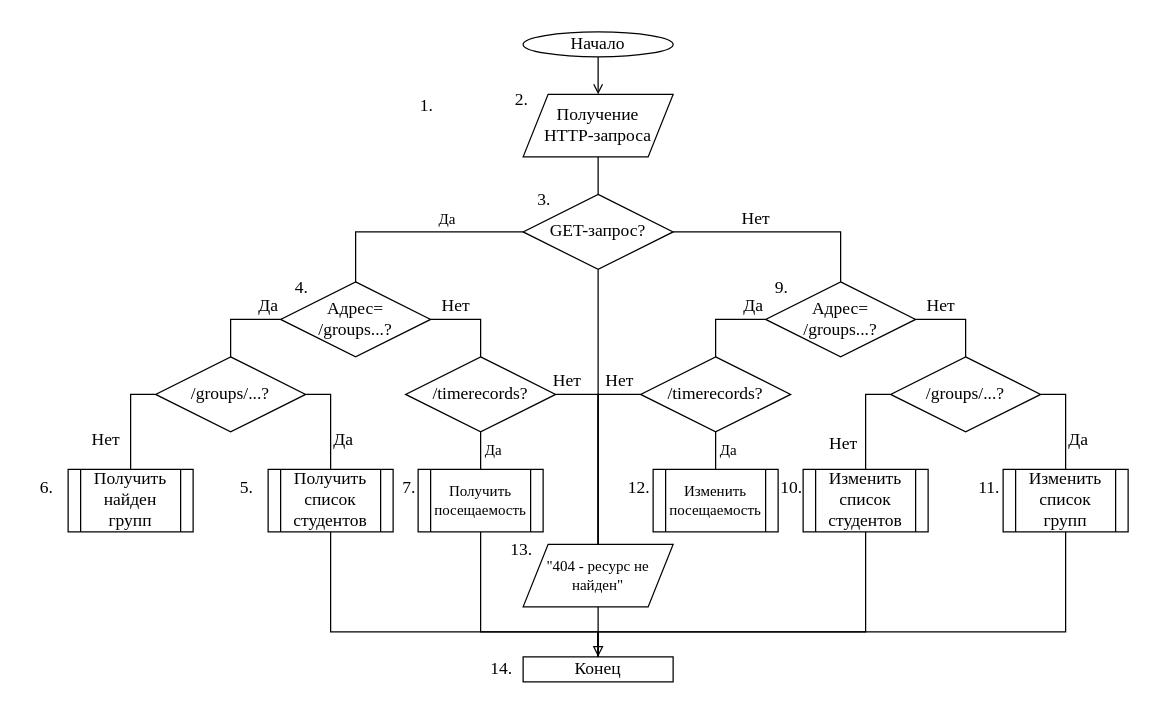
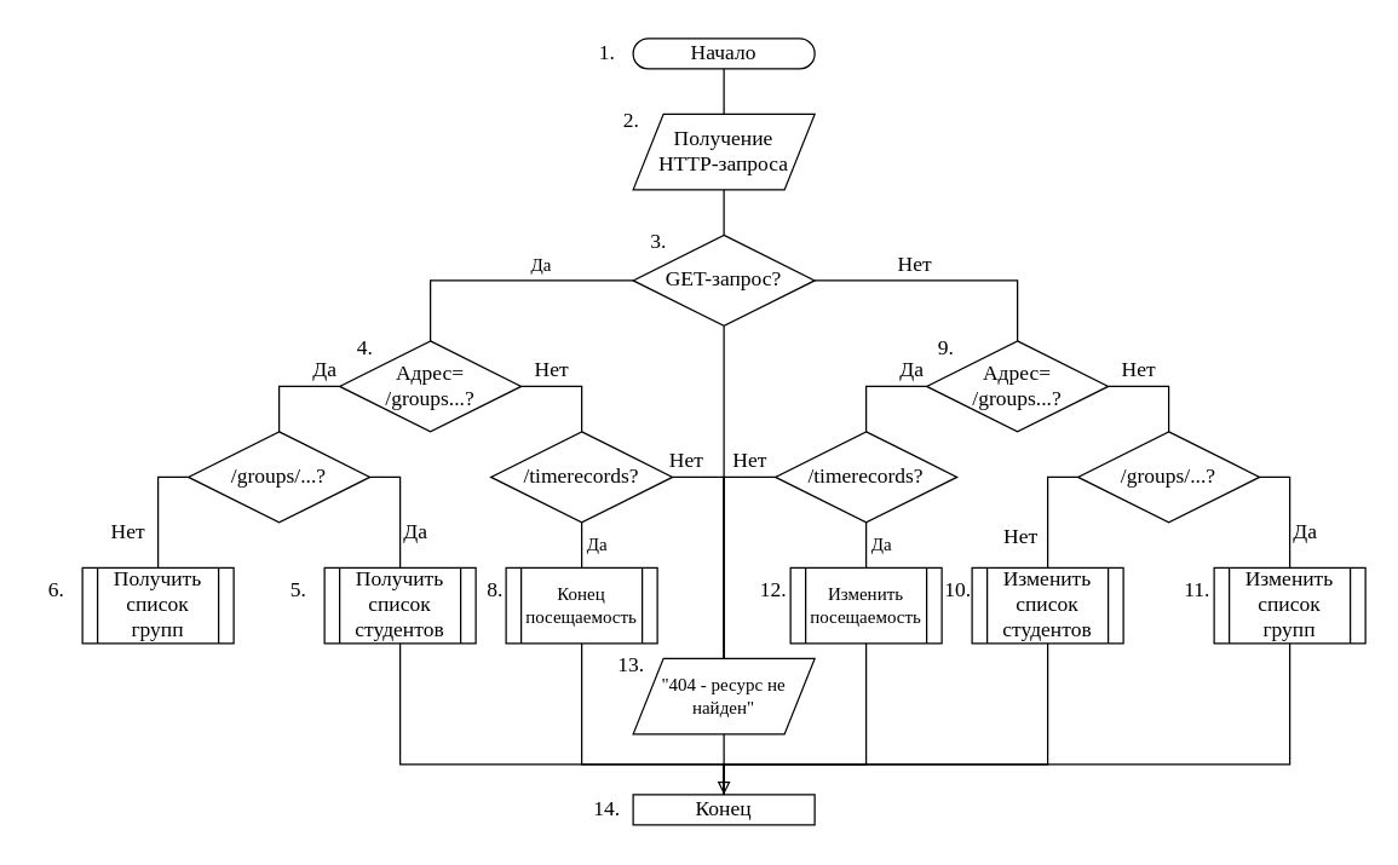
  <mxCell id="0" />
  <mxCell id="1" parent="0" />
- <mxCell id="2" style="edgeStyle=orthogonalEdgeStyle;rounded=0;orthogonalLoop=1;jettySize=auto;html=1;exitX=0.5;exitY=1;exitDx=0;exitDy=0;fontFamily=Times New Roman;fontSize=14;endArrow=open;endFill=0;" parent="1" source="3" target="5" edge="1"><mxGeometry relative="1" as="geometry" /></mxCell>
- <mxCell id="3" value="Начало" style="ellipse;whiteSpace=wrap;html=1;fontSize=14;fontFamily=Times New Roman;arcSize=50;" parent="1" vertex="1"><mxGeometry x="418" y="25" width="120" height="20" as="geometry" /></mxCell>
+ <mxCell id="2" style="edgeStyle=orthogonalEdgeStyle;rounded=0;orthogonalLoop=1;jettySize=auto;html=1;exitX=0.5;exitY=1;exitDx=0;exitDy=0;fontFamily=Times New Roman;fontSize=14;endArrow=none;endFill=0;" parent="1" source="3" target="5" edge="1"><mxGeometry relative="1" as="geometry" /></mxCell>
+ <mxCell id="3" value="Начало" style="rounded=1;whiteSpace=wrap;html=1;fontSize=14;fontFamily=Times New Roman;arcSize=50;" parent="1" vertex="1"><mxGeometry x="418" y="25" width="120" height="20" as="geometry" /></mxCell>
  <mxCell id="4" style="edgeStyle=orthogonalEdgeStyle;rounded=0;orthogonalLoop=1;jettySize=auto;html=1;exitX=0.5;exitY=1;exitDx=0;exitDy=0;fontFamily=Times New Roman;fontSize=14;endArrow=none;endFill=0;" parent="1" source="5" target="9" edge="1"><mxGeometry relative="1" as="geometry" /></mxCell>
  <mxCell id="5" value="&lt;div&gt;Получение&lt;br&gt;&lt;/div&gt;&lt;div&gt;HTTP-запроса&lt;/div&gt;" style="shape=parallelogram;perimeter=parallelogramPerimeter;whiteSpace=wrap;html=1;fixedSize=1;fontFamily=Times New Roman;fontSize=14;" parent="1" vertex="1"><mxGeometry x="418" y="75" width="120" height="50" as="geometry" /></mxCell>
  <mxCell id="6" value="Да" style="edgeStyle=orthogonalEdgeStyle;rounded=0;orthogonalLoop=1;jettySize=auto;html=1;exitX=0;exitY=0.5;exitDx=0;exitDy=0;fontFamily=Times New Roman;fontSize=12;endArrow=none;endFill=0;" parent="1" source="9" target="12" edge="1"><mxGeometry x="-0.299" y="-10" relative="1" as="geometry"><mxPoint as="offset" /></mxGeometry></mxCell>
  <mxCell id="7" style="edgeStyle=orthogonalEdgeStyle;rounded=0;orthogonalLoop=1;jettySize=auto;html=1;exitX=0.5;exitY=1;exitDx=0;exitDy=0;fontFamily=Times New Roman;fontSize=12;endArrow=none;endFill=0;" parent="1" source="9" target="25" edge="1"><mxGeometry relative="1" as="geometry" /></mxCell>
  <mxCell id="8" value="Нет" style="edgeStyle=orthogonalEdgeStyle;rounded=0;orthogonalLoop=1;jettySize=auto;html=1;exitX=1;exitY=0.5;exitDx=0;exitDy=0;fontFamily=Times New Roman;fontSize=14;endArrow=none;endFill=0;" parent="1" source="9" target="36" edge="1"><mxGeometry x="-0.241" y="10" relative="1" as="geometry"><mxPoint as="offset" /></mxGeometry></mxCell>
  <mxCell id="9" value="GET-запрос?" style="rhombus;whiteSpace=wrap;html=1;fontFamily=Times New Roman;fontSize=14;" parent="1" vertex="1"><mxGeometry x="418" y="155" width="120" height="60" as="geometry" /></mxCell>
  <mxCell id="10" value="Да" style="edgeStyle=orthogonalEdgeStyle;rounded=0;orthogonalLoop=1;jettySize=auto;html=1;exitX=0;exitY=0.5;exitDx=0;exitDy=0;entryX=0.5;entryY=0;entryDx=0;entryDy=0;fontFamily=Times New Roman;fontSize=14;endArrow=none;endFill=0;" parent="1" source="12" target="15" edge="1"><mxGeometry x="-0.714" y="-10" relative="1" as="geometry"><mxPoint as="offset" /></mxGeometry></mxCell>
  <mxCell id="11" value="Нет" style="edgeStyle=orthogonalEdgeStyle;rounded=0;orthogonalLoop=1;jettySize=auto;html=1;exitX=1;exitY=0.5;exitDx=0;exitDy=0;entryX=0.5;entryY=0;entryDx=0;entryDy=0;fontFamily=Times New Roman;fontSize=14;endArrow=none;endFill=0;" parent="1" source="12" target="18" edge="1"><mxGeometry x="-0.429" y="10" relative="1" as="geometry"><mxPoint as="offset" /></mxGeometry></mxCell>
  <mxCell id="12" value="&lt;div&gt;Адрес=&lt;/div&gt;&lt;div&gt;/groups...?&lt;/div&gt;" style="rhombus;whiteSpace=wrap;html=1;fontFamily=Times New Roman;fontSize=14;" parent="1" vertex="1"><mxGeometry x="224" y="225" width="120" height="60" as="geometry" /></mxCell>
  <mxCell id="13" value="Нет" style="edgeStyle=orthogonalEdgeStyle;rounded=0;orthogonalLoop=1;jettySize=auto;html=1;exitX=0;exitY=0.5;exitDx=0;exitDy=0;entryX=0.5;entryY=0;entryDx=0;entryDy=0;fontFamily=Times New Roman;fontSize=14;endArrow=none;endFill=0;" parent="1" source="15" target="21" edge="1"><mxGeometry x="0.429" y="-20" relative="1" as="geometry"><mxPoint as="offset" /></mxGeometry></mxCell>
  <mxCell id="14" value="Да" style="edgeStyle=orthogonalEdgeStyle;rounded=0;orthogonalLoop=1;jettySize=auto;html=1;exitX=1;exitY=0.5;exitDx=0;exitDy=0;entryX=0.5;entryY=0;entryDx=0;entryDy=0;fontFamily=Times New Roman;fontSize=14;endArrow=none;endFill=0;" parent="1" source="15" target="20" edge="1"><mxGeometry x="0.429" y="10" relative="1" as="geometry"><mxPoint as="offset" /></mxGeometry></mxCell>
  <mxCell id="15" value="/groups/...?" style="rhombus;whiteSpace=wrap;html=1;fontFamily=Times New Roman;fontSize=14;" parent="1" vertex="1"><mxGeometry x="124" y="285" width="120" height="60" as="geometry" /></mxCell>
  <mxCell id="16" value="Да" style="edgeStyle=orthogonalEdgeStyle;rounded=0;orthogonalLoop=1;jettySize=auto;html=1;exitX=0.5;exitY=1;exitDx=0;exitDy=0;entryX=0.5;entryY=0;entryDx=0;entryDy=0;fontFamily=Times New Roman;fontSize=12;endArrow=none;endFill=0;" parent="1" source="18" target="23" edge="1"><mxGeometry y="10" relative="1" as="geometry"><mxPoint as="offset" /></mxGeometry></mxCell>
  <mxCell id="17" value="Нет" style="edgeStyle=orthogonalEdgeStyle;rounded=0;orthogonalLoop=1;jettySize=auto;html=1;exitX=1;exitY=0.5;exitDx=0;exitDy=0;fontFamily=Times New Roman;fontSize=14;endArrow=none;endFill=0;" parent="1" source="18" target="25" edge="1"><mxGeometry x="-0.878" y="10" relative="1" as="geometry"><Array as="points"><mxPoint x="478" y="315" /></Array><mxPoint as="offset" /></mxGeometry></mxCell>
  <mxCell id="18" value="/timerecords?" style="rhombus;whiteSpace=wrap;html=1;fontFamily=Times New Roman;fontSize=14;" parent="1" vertex="1"><mxGeometry x="324" y="285" width="120" height="60" as="geometry" /></mxCell>
  <mxCell id="19" style="edgeStyle=orthogonalEdgeStyle;rounded=0;orthogonalLoop=1;jettySize=auto;html=1;exitX=0.5;exitY=1;exitDx=0;exitDy=0;entryX=0.5;entryY=0;entryDx=0;entryDy=0;fontFamily=Times New Roman;fontSize=12;endArrow=none;endFill=0;" parent="1" source="20" target="26" edge="1"><mxGeometry relative="1" as="geometry"><Array as="points"><mxPoint x="264" y="505" /><mxPoint x="478" y="505" /></Array></mxGeometry></mxCell>
  <mxCell id="20" value="&lt;div&gt;Получить&lt;/div&gt;&lt;div&gt;список&lt;/div&gt;&lt;div&gt;студентов&lt;br&gt;&lt;/div&gt;" style="shape=process;whiteSpace=wrap;html=1;backgroundOutline=1;fontFamily=Times New Roman;fontSize=14;" parent="1" vertex="1"><mxGeometry x="214" y="375" width="100" height="50" as="geometry" /></mxCell>
- <mxCell id="21" value="&lt;div&gt;Получить&lt;/div&gt;&lt;div&gt;найден&lt;/div&gt;&lt;div&gt;групп&lt;br&gt;&lt;/div&gt;" style="shape=process;whiteSpace=wrap;html=1;backgroundOutline=1;fontFamily=Times New Roman;fontSize=14;" parent="1" vertex="1"><mxGeometry x="54" y="375" width="100" height="50" as="geometry" /></mxCell>
+ <mxCell id="21" value="&lt;div&gt;Получить&lt;/div&gt;&lt;div&gt;список&lt;/div&gt;&lt;div&gt;групп&lt;br&gt;&lt;/div&gt;" style="shape=process;whiteSpace=wrap;html=1;backgroundOutline=1;fontFamily=Times New Roman;fontSize=14;" parent="1" vertex="1"><mxGeometry x="54" y="375" width="100" height="50" as="geometry" /></mxCell>
  <mxCell id="22" style="edgeStyle=orthogonalEdgeStyle;rounded=0;orthogonalLoop=1;jettySize=auto;html=1;exitX=0.5;exitY=1;exitDx=0;exitDy=0;fontFamily=Times New Roman;fontSize=12;endArrow=block;endFill=0;" parent="1" source="23" target="26" edge="1"><mxGeometry relative="1" as="geometry"><Array as="points"><mxPoint x="384" y="505" /><mxPoint x="478" y="505" /></Array></mxGeometry></mxCell>
- <mxCell id="23" value="&lt;div style=&quot;font-size: 12px;&quot;&gt;Получить&lt;/div&gt;посещаемость" style="shape=process;whiteSpace=wrap;html=1;backgroundOutline=1;fontFamily=Times New Roman;fontSize=12;" parent="1" vertex="1"><mxGeometry x="334" y="375" width="100" height="50" as="geometry" /></mxCell>
+ <mxCell id="23" value="&lt;div style=&quot;font-size: 12px;&quot;&gt;Конец&lt;/div&gt;посещаемость" style="shape=process;whiteSpace=wrap;html=1;backgroundOutline=1;fontFamily=Times New Roman;fontSize=12;" parent="1" vertex="1"><mxGeometry x="334" y="375" width="100" height="50" as="geometry" /></mxCell>
  <mxCell id="24" style="edgeStyle=orthogonalEdgeStyle;rounded=0;orthogonalLoop=1;jettySize=auto;html=1;exitX=0.5;exitY=1;exitDx=0;exitDy=0;entryX=0.5;entryY=0;entryDx=0;entryDy=0;fontFamily=Times New Roman;fontSize=12;endArrow=none;endFill=0;" parent="1" source="25" target="26" edge="1"><mxGeometry relative="1" as="geometry" /></mxCell>
  <mxCell id="25" value="&quot;404 - ресурс не найден&quot;" style="shape=parallelogram;perimeter=parallelogramPerimeter;whiteSpace=wrap;html=1;fixedSize=1;fontFamily=Times New Roman;fontSize=12;" parent="1" vertex="1"><mxGeometry x="418" y="435" width="120" height="50" as="geometry" /></mxCell>
  <mxCell id="26" value="Конец" style="whiteSpace=wrap;html=1;fontSize=14;fontFamily=Times New Roman;arcSize=50;rounded=0;" parent="1" vertex="1"><mxGeometry x="418" y="525" width="120" height="20" as="geometry" /></mxCell>
- <mxCell id="27" value="1." style="text;html=1;strokeColor=none;fillColor=none;align=center;verticalAlign=middle;whiteSpace=wrap;rounded=0;fontFamily=Times New Roman;fontSize=14;" parent="1" vertex="1"><mxGeometry x="324" y="70" width="34" height="30" as="geometry" /></mxCell>
+ <mxCell id="27" value="1." style="text;html=1;strokeColor=none;fillColor=none;align=center;verticalAlign=middle;whiteSpace=wrap;rounded=0;fontFamily=Times New Roman;fontSize=14;" parent="1" vertex="1"><mxGeometry x="384" y="20" width="34" height="30" as="geometry" /></mxCell>
  <mxCell id="28" value="2." style="text;html=1;strokeColor=none;fillColor=none;align=center;verticalAlign=middle;whiteSpace=wrap;rounded=0;fontFamily=Times New Roman;fontSize=14;" parent="1" vertex="1"><mxGeometry x="400" y="65" width="34" height="30" as="geometry" /></mxCell>
  <mxCell id="29" value="3." style="text;html=1;strokeColor=none;fillColor=none;align=center;verticalAlign=middle;whiteSpace=wrap;rounded=0;fontFamily=Times New Roman;fontSize=14;" parent="1" vertex="1"><mxGeometry x="418" y="145" width="34" height="30" as="geometry" /></mxCell>
  <mxCell id="30" value="4." style="text;html=1;strokeColor=none;fillColor=none;align=center;verticalAlign=middle;whiteSpace=wrap;rounded=0;fontFamily=Times New Roman;fontSize=14;" parent="1" vertex="1"><mxGeometry x="224" y="215" width="34" height="30" as="geometry" /></mxCell>
  <mxCell id="31" value="6." style="text;html=1;strokeColor=none;fillColor=none;align=center;verticalAlign=middle;whiteSpace=wrap;rounded=0;fontFamily=Times New Roman;fontSize=14;" parent="1" vertex="1"><mxGeometry x="20" y="375" width="34" height="30" as="geometry" /></mxCell>
  <mxCell id="32" value="5." style="text;html=1;strokeColor=none;fillColor=none;align=center;verticalAlign=middle;whiteSpace=wrap;rounded=0;fontFamily=Times New Roman;fontSize=14;" parent="1" vertex="1"><mxGeometry x="180" y="375" width="34" height="30" as="geometry" /></mxCell>
- <mxCell id="33" value="7." style="text;html=1;strokeColor=none;fillColor=none;align=center;verticalAlign=middle;whiteSpace=wrap;rounded=0;fontFamily=Times New Roman;fontSize=14;" parent="1" vertex="1"><mxGeometry x="310" y="375" width="34" height="30" as="geometry" /></mxCell>
+ <mxCell id="33" value="8." style="text;html=1;strokeColor=none;fillColor=none;align=center;verticalAlign=middle;whiteSpace=wrap;rounded=0;fontFamily=Times New Roman;fontSize=14;" parent="1" vertex="1"><mxGeometry x="310" y="375" width="34" height="30" as="geometry" /></mxCell>
  <mxCell id="34" value="13." style="text;html=1;strokeColor=none;fillColor=none;align=center;verticalAlign=middle;whiteSpace=wrap;rounded=0;fontFamily=Times New Roman;fontSize=14;" parent="1" vertex="1"><mxGeometry x="400" y="425" width="34" height="30" as="geometry" /></mxCell>
  <mxCell id="35" value="14." style="text;html=1;strokeColor=none;fillColor=none;align=center;verticalAlign=middle;whiteSpace=wrap;rounded=0;fontFamily=Times New Roman;fontSize=14;" parent="1" vertex="1"><mxGeometry x="384" y="520" width="34" height="30" as="geometry" /></mxCell>
  <mxCell id="36" value="&lt;div&gt;Адрес=&lt;/div&gt;&lt;div&gt;/groups...?&lt;/div&gt;" style="rhombus;whiteSpace=wrap;html=1;fontFamily=Times New Roman;fontSize=14;" parent="1" vertex="1"><mxGeometry x="612" y="225" width="120" height="60" as="geometry" /></mxCell>
  <mxCell id="37" value="/groups/...?" style="rhombus;whiteSpace=wrap;html=1;fontFamily=Times New Roman;fontSize=14;" parent="1" vertex="1"><mxGeometry x="712" y="285" width="120" height="60" as="geometry" /></mxCell>
  <mxCell id="38" value="Да" style="edgeStyle=orthogonalEdgeStyle;rounded=0;orthogonalLoop=1;jettySize=auto;html=1;exitX=0;exitY=0.5;exitDx=0;exitDy=0;fontFamily=Times New Roman;fontSize=14;endArrow=none;endFill=0;" parent="1" source="36" target="40" edge="1"><mxGeometry x="-0.714" y="-10" relative="1" as="geometry"><mxPoint as="offset" /></mxGeometry></mxCell>
  <mxCell id="39" value="Нет" style="edgeStyle=orthogonalEdgeStyle;rounded=0;orthogonalLoop=1;jettySize=auto;html=1;exitX=0;exitY=0.5;exitDx=0;exitDy=0;fontFamily=Times New Roman;fontSize=14;endArrow=none;endFill=0;entryX=0.5;entryY=0;entryDx=0;entryDy=0;" parent="1" source="40" edge="1" target="25"><mxGeometry x="-0.781" y="-10" relative="1" as="geometry"><mxPoint x="477.941" y="445" as="targetPoint" /><Array as="points"><mxPoint x="478" y="315" /></Array><mxPoint as="offset" /></mxGeometry></mxCell>
  <mxCell id="40" value="/timerecords?" style="rhombus;whiteSpace=wrap;html=1;fontFamily=Times New Roman;fontSize=14;" parent="1" vertex="1"><mxGeometry x="512" y="285" width="120" height="60" as="geometry" /></mxCell>
  <mxCell id="41" value="Нет" style="edgeStyle=orthogonalEdgeStyle;rounded=0;orthogonalLoop=1;jettySize=auto;html=1;exitX=1;exitY=0.5;exitDx=0;exitDy=0;entryX=0.5;entryY=0;entryDx=0;entryDy=0;fontFamily=Times New Roman;fontSize=14;endArrow=none;endFill=0;" parent="1" source="36" target="37" edge="1"><mxGeometry x="-0.429" y="10" relative="1" as="geometry"><mxPoint as="offset" /></mxGeometry></mxCell>
  <mxCell id="42" style="edgeStyle=orthogonalEdgeStyle;rounded=0;orthogonalLoop=1;jettySize=auto;html=1;exitX=0.5;exitY=1;exitDx=0;exitDy=0;entryX=0.5;entryY=0;entryDx=0;entryDy=0;fontFamily=Times New Roman;fontSize=12;endArrow=none;endFill=0;" parent="1" source="43" edge="1" target="26"><mxGeometry relative="1" as="geometry"><mxPoint x="478" y="550" as="targetPoint" /><Array as="points"><mxPoint x="692" y="505" /><mxPoint x="478" y="505" /></Array></mxGeometry></mxCell>
  <mxCell id="43" value="&lt;div&gt;Изменить&lt;/div&gt;&lt;div&gt;список&lt;/div&gt;&lt;div&gt;студентов&lt;br&gt;&lt;/div&gt;" style="shape=process;whiteSpace=wrap;html=1;backgroundOutline=1;fontFamily=Times New Roman;fontSize=14;" parent="1" vertex="1"><mxGeometry x="642" y="375" width="100" height="50" as="geometry" /></mxCell>
  <mxCell id="44" value="Да" style="edgeStyle=orthogonalEdgeStyle;rounded=0;orthogonalLoop=1;jettySize=auto;html=1;exitX=1;exitY=0.5;exitDx=0;exitDy=0;entryX=0.5;entryY=0;entryDx=0;entryDy=0;fontFamily=Times New Roman;fontSize=14;endArrow=none;endFill=0;" parent="1" source="37" target="46" edge="1"><mxGeometry x="0.429" y="10" relative="1" as="geometry"><mxPoint as="offset" /></mxGeometry></mxCell>
  <mxCell id="45" style="edgeStyle=orthogonalEdgeStyle;rounded=0;orthogonalLoop=1;jettySize=auto;html=1;exitX=0.5;exitY=1;exitDx=0;exitDy=0;fontFamily=Times New Roman;fontSize=12;endArrow=none;endFill=0;entryX=0.5;entryY=0;entryDx=0;entryDy=0;" parent="1" source="46" edge="1" target="26"><mxGeometry relative="1" as="geometry"><mxPoint x="477.941" y="550" as="targetPoint" /><Array as="points"><mxPoint x="852" y="505" /><mxPoint x="478" y="505" /></Array></mxGeometry></mxCell>
  <mxCell id="46" value="&lt;div&gt;Изменить&lt;/div&gt;&lt;div&gt;список&lt;/div&gt;&lt;div&gt;групп&lt;br&gt;&lt;/div&gt;" style="shape=process;whiteSpace=wrap;html=1;backgroundOutline=1;fontFamily=Times New Roman;fontSize=14;" parent="1" vertex="1"><mxGeometry x="802" y="375" width="100" height="50" as="geometry" /></mxCell>
  <mxCell id="47" value="Нет" style="edgeStyle=orthogonalEdgeStyle;rounded=0;orthogonalLoop=1;jettySize=auto;html=1;exitX=0;exitY=0.5;exitDx=0;exitDy=0;entryX=0.5;entryY=0;entryDx=0;entryDy=0;fontFamily=Times New Roman;fontSize=14;endArrow=none;endFill=0;" parent="1" source="37" target="43" edge="1"><mxGeometry x="0.5" y="-18" relative="1" as="geometry"><mxPoint as="offset" /></mxGeometry></mxCell>
+ <mxCell id="48" style="edgeStyle=orthogonalEdgeStyle;rounded=0;orthogonalLoop=1;jettySize=auto;html=1;exitX=0.5;exitY=1;exitDx=0;exitDy=0;fontFamily=Times New Roman;fontSize=12;endArrow=none;endFill=0;entryX=0.5;entryY=0;entryDx=0;entryDy=0;" parent="1" source="49" edge="1" target="26"><mxGeometry relative="1" as="geometry"><mxPoint x="477.941" y="550" as="targetPoint" /><Array as="points"><mxPoint x="572" y="505" /><mxPoint x="478" y="505" /></Array></mxGeometry></mxCell>
  <mxCell id="49" value="&lt;div style=&quot;font-size: 12px;&quot;&gt;Изменить&lt;/div&gt;посещаемость" style="shape=process;whiteSpace=wrap;html=1;backgroundOutline=1;fontFamily=Times New Roman;fontSize=12;" parent="1" vertex="1"><mxGeometry x="522" y="375" width="100" height="50" as="geometry" /></mxCell>
  <mxCell id="50" value="Да" style="edgeStyle=orthogonalEdgeStyle;rounded=0;orthogonalLoop=1;jettySize=auto;html=1;exitX=0.5;exitY=1;exitDx=0;exitDy=0;entryX=0.5;entryY=0;entryDx=0;entryDy=0;fontFamily=Times New Roman;fontSize=12;endArrow=none;endFill=0;" parent="1" source="40" target="49" edge="1"><mxGeometry y="10" relative="1" as="geometry"><mxPoint as="offset" /></mxGeometry></mxCell>
  <mxCell id="51" value="9." style="text;html=1;strokeColor=none;fillColor=none;align=center;verticalAlign=middle;whiteSpace=wrap;rounded=0;fontFamily=Times New Roman;fontSize=14;" parent="1" vertex="1"><mxGeometry x="608" y="215" width="34" height="30" as="geometry" /></mxCell>
  <mxCell id="52" value="11." style="text;html=1;strokeColor=none;fillColor=none;align=center;verticalAlign=middle;whiteSpace=wrap;rounded=0;fontFamily=Times New Roman;fontSize=14;" parent="1" vertex="1"><mxGeometry x="774" y="375" width="34" height="30" as="geometry" /></mxCell>
  <mxCell id="53" value="10." style="text;html=1;strokeColor=none;fillColor=none;align=center;verticalAlign=middle;whiteSpace=wrap;rounded=0;fontFamily=Times New Roman;fontSize=14;" parent="1" vertex="1"><mxGeometry x="616" y="375" width="34" height="30" as="geometry" /></mxCell>
  <mxCell id="54" value="12." style="text;html=1;strokeColor=none;fillColor=none;align=center;verticalAlign=middle;whiteSpace=wrap;rounded=0;fontFamily=Times New Roman;fontSize=14;" parent="1" vertex="1"><mxGeometry x="494" y="375" width="34" height="30" as="geometry" /></mxCell>
